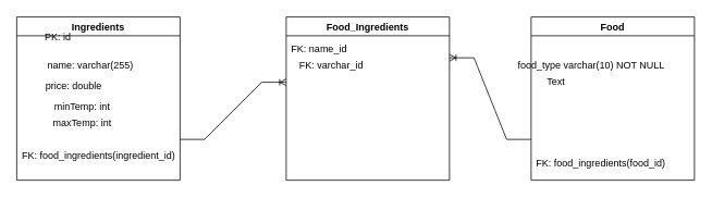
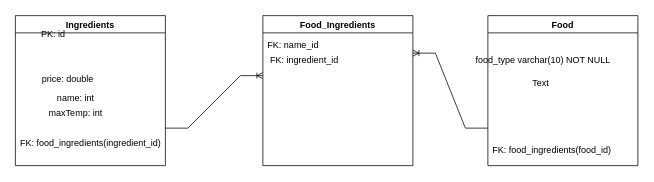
  <mxCell id="0" />
  <mxCell id="1" parent="0" />
  <mxCell id="2" value="Food" style="swimlane;" vertex="1" parent="1"><mxGeometry x="650" y="20" width="200" height="200" as="geometry" /></mxCell>
  <mxCell id="3" value="&lt;blockquote style=&quot;margin: 0 0 0 40px ; border: none ; padding: 0px&quot;&gt;&lt;span style=&quot;white-space: pre&quot;&gt; &lt;/span&gt;&lt;span style=&quot;white-space: pre&quot;&gt; &lt;/span&gt;food_type varchar(10) NOT NULL&lt;/blockquote&gt;" style="text;html=1;align=center;verticalAlign=middle;resizable=0;points=[];autosize=1;strokeColor=none;fillColor=none;" vertex="1" parent="2"><mxGeometry x="-95" y="50" width="290" height="20" as="geometry" /></mxCell>
- <mxCell id="4" value="Text" style="text;html=1;align=center;verticalAlign=middle;resizable=0;points=[];autosize=1;strokeColor=none;fillColor=none;" vertex="1" parent="2"><mxGeometry x="10" y="70" width="40" height="20" as="geometry" /></mxCell>
+ <mxCell id="4" value="Text" style="text;html=1;align=center;verticalAlign=middle;resizable=0;points=[];autosize=1;strokeColor=none;fillColor=none;" vertex="1" parent="2"><mxGeometry x="50" y="80" width="40" height="20" as="geometry" /></mxCell>
  <mxCell id="5" value="FK: food_ingredients(food_id)" style="text;html=1;align=center;verticalAlign=middle;resizable=0;points=[];autosize=1;strokeColor=none;fillColor=none;" vertex="1" parent="2"><mxGeometry y="170" width="170" height="20" as="geometry" /></mxCell>
  <mxCell id="6" value="Food_Ingredients" style="swimlane;" vertex="1" parent="1"><mxGeometry x="350" y="20" width="200" height="200" as="geometry" /></mxCell>
  <mxCell id="7" value="FK: name_id" style="text;html=1;align=center;verticalAlign=middle;resizable=0;points=[];autosize=1;strokeColor=none;fillColor=none;" vertex="1" parent="6"><mxGeometry y="30" width="80" height="20" as="geometry" /></mxCell>
- <mxCell id="8" value="FK: varchar_id" style="text;html=1;align=center;verticalAlign=middle;resizable=0;points=[];autosize=1;strokeColor=none;fillColor=none;" vertex="1" parent="6"><mxGeometry y="50" width="110" height="20" as="geometry" /></mxCell>
+ <mxCell id="8" value="FK: ingredient_id" style="text;html=1;align=center;verticalAlign=middle;resizable=0;points=[];autosize=1;strokeColor=none;fillColor=none;" vertex="1" parent="6"><mxGeometry y="50" width="110" height="20" as="geometry" /></mxCell>
  <mxCell id="9" value="Ingredients" style="swimlane;" vertex="1" parent="1"><mxGeometry x="20" y="20" width="200" height="200" as="geometry" /></mxCell>
  <mxCell id="10" value="PK: id" style="text;html=1;align=center;verticalAlign=middle;resizable=0;points=[];autosize=1;strokeColor=none;fillColor=none;" vertex="1" parent="9"><mxGeometry x="25" y="15" width="50" height="20" as="geometry" /></mxCell>
- <mxCell id="11" value="name: varchar(255)" style="text;html=1;align=center;verticalAlign=middle;resizable=0;points=[];autosize=1;strokeColor=none;fillColor=none;" vertex="1" parent="9"><mxGeometry x="30" y="50" width="120" height="20" as="geometry" /></mxCell>
  <mxCell id="12" value="price: double" style="text;html=1;strokeColor=none;fillColor=none;align=center;verticalAlign=middle;whiteSpace=wrap;rounded=0;" vertex="1" parent="9"><mxGeometry x="20" y="70" width="100" height="30" as="geometry" /></mxCell>
- <mxCell id="13" value="minTemp: int" style="text;html=1;align=center;verticalAlign=middle;resizable=0;points=[];autosize=1;strokeColor=none;fillColor=none;" vertex="1" parent="9"><mxGeometry x="40" y="100" width="80" height="20" as="geometry" /></mxCell>
+ <mxCell id="13" value="name: int" style="text;html=1;align=center;verticalAlign=middle;resizable=0;points=[];autosize=1;strokeColor=none;fillColor=none;" vertex="1" parent="9"><mxGeometry x="40" y="100" width="80" height="20" as="geometry" /></mxCell>
  <mxCell id="14" value="maxTemp: int" style="text;html=1;align=center;verticalAlign=middle;resizable=0;points=[];autosize=1;strokeColor=none;fillColor=none;" vertex="1" parent="9"><mxGeometry x="35" y="120" width="90" height="20" as="geometry" /></mxCell>
  <mxCell id="15" value="FK: food_ingredients(ingredient_id)" style="text;html=1;align=center;verticalAlign=middle;resizable=0;points=[];autosize=1;strokeColor=none;fillColor=none;" vertex="1" parent="9"><mxGeometry y="160" width="200" height="20" as="geometry" /></mxCell>
  <mxCell id="16" value="" style="edgeStyle=entityRelationEdgeStyle;fontSize=12;html=1;endArrow=ERoneToMany;rounded=0;" edge="1" parent="1"><mxGeometry width="100" height="100" relative="1" as="geometry"><mxPoint x="220" y="170" as="sourcePoint" /><mxPoint x="350" y="100" as="targetPoint" /></mxGeometry></mxCell>
  <mxCell id="17" value="" style="edgeStyle=entityRelationEdgeStyle;fontSize=12;html=1;endArrow=none;rounded=0;startArrow=ERoneToMany;startFill=0;endFill=0;entryX=0;entryY=0.75;entryDx=0;entryDy=0;" edge="1" parent="1" target="2"><mxGeometry width="100" height="100" relative="1" as="geometry"><mxPoint x="550" y="70" as="sourcePoint" /><mxPoint x="620" y="170" as="targetPoint" /></mxGeometry></mxCell>
